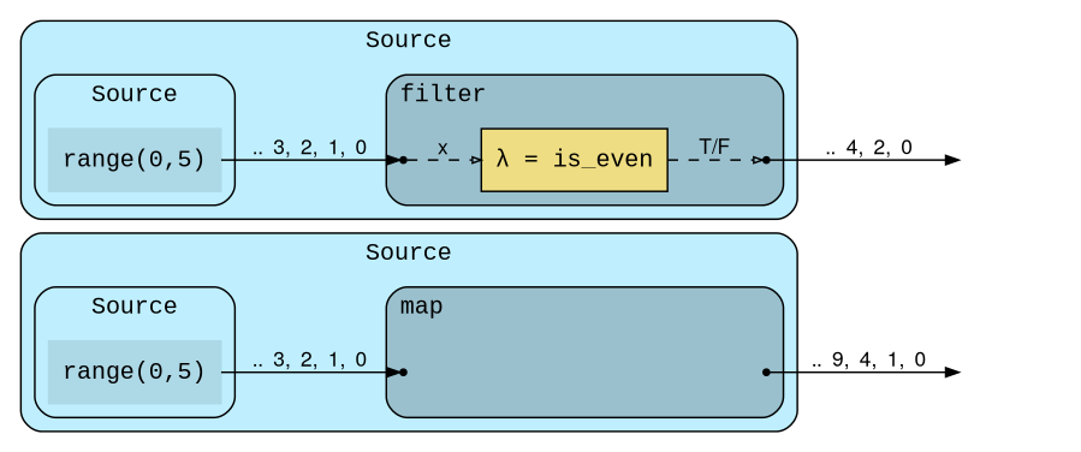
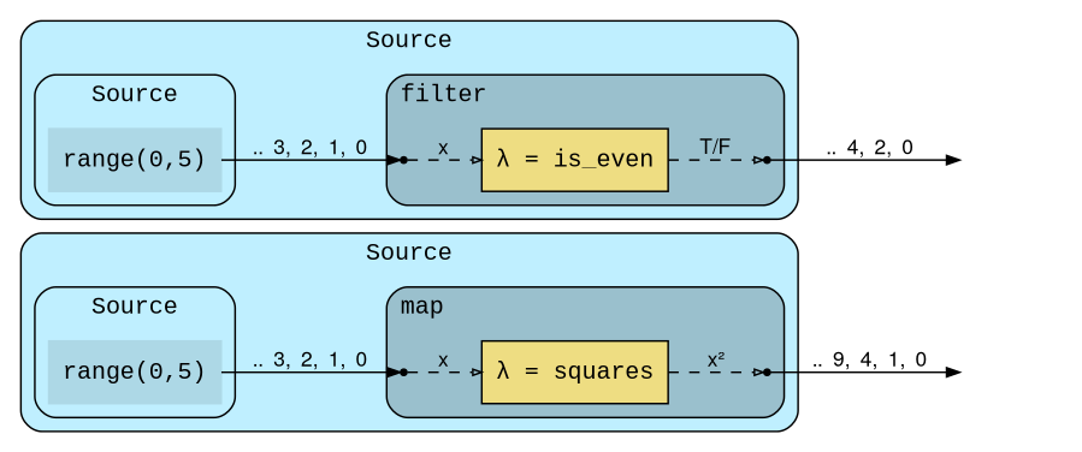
  digraph {
    fontname="Courier New,Helvetica"
    rankdir=LR
    node [fontname="Courier New,Helvetica,Comic Sans MS" shape=box]
    edge [arrowsize=.75 fontname="Helvetica,Comic Sans MS" fontsize=12 fontstyle=bold]
    n1 [color=lightblue label="range(0,5)" style=filled]
    cs1_m_oin [shape=point]
+   n3 [fillcolor=lightgoldenrod label="λ = squares" style=filled]
    cs1_m_oout [shape=point]
    n5 [color=lightblue label="range(0,5)" style=filled]
    cs2_m_oin [shape=point]
    n7 [fillcolor=lightgoldenrod label="λ = is_even" style=filled]
    cs2_m_oout [shape=point]
    cs1_op [style=invis]
    cs2_op [style=invis]
    subgraph cluster_1 {
      fillcolor=lightblue1
      label=Source
      style="filled,rounded"
      subgraph cluster_2 {
        fillcolor=lightblue1
        label=Source
        style="filled,rounded"
        n1
      }
      subgraph cluster_3 {
        fillcolor=lightblue3
        label=map
        labeljust=l
        style="filled,rounded"
        cs1_m_oin
+       n3
        cs1_m_oout
      }
    }
    subgraph cluster_4 {
      fillcolor=lightblue1
      label=Source
      style="filled,rounded"
      subgraph cluster_5 {
        fillcolor=lightblue1
        label=Source
        style="filled,rounded"
        n5
      }
      subgraph cluster_6 {
        fillcolor=lightblue3
        label=filter
        labeljust=l
        style="filled,rounded"
        cs2_m_oin
        n7
        cs2_m_oout
      }
    }
    n1 -> cs1_m_oin [label="..  3,  2,  1,  0"]
+   cs1_m_oin -> n3 [arrowhead=empty arrowsize=0.5 label=x style=dashed]
+   n3 -> cs1_m_oout [arrowhead=empty arrowsize=0.5 label="x²" style=dashed]
    cs1_m_oout -> cs1_op [label="..  9,  4,  1,  0"]
    n5 -> cs2_m_oin [label="..  3,  2,  1,  0"]
    cs2_m_oin -> n7 [arrowhead=empty arrowsize=0.5 label=x style=dashed]
    n7 -> cs2_m_oout [arrowhead=empty arrowsize=0.5 label="T/F" style=dashed]
    cs2_m_oout -> cs2_op [label="..  4,  2,  0"]
  }
